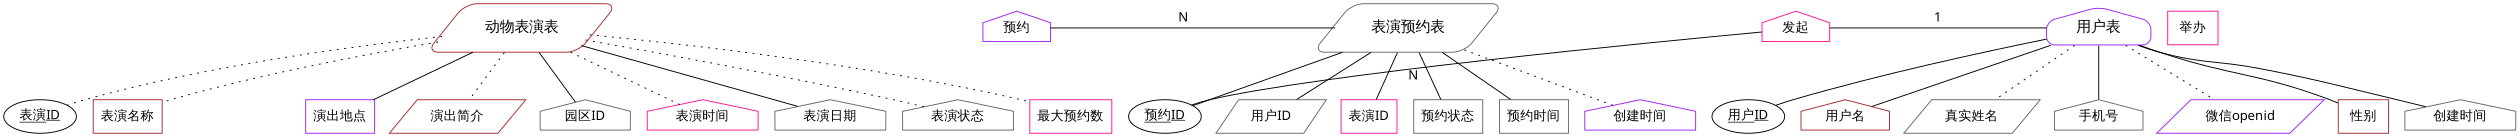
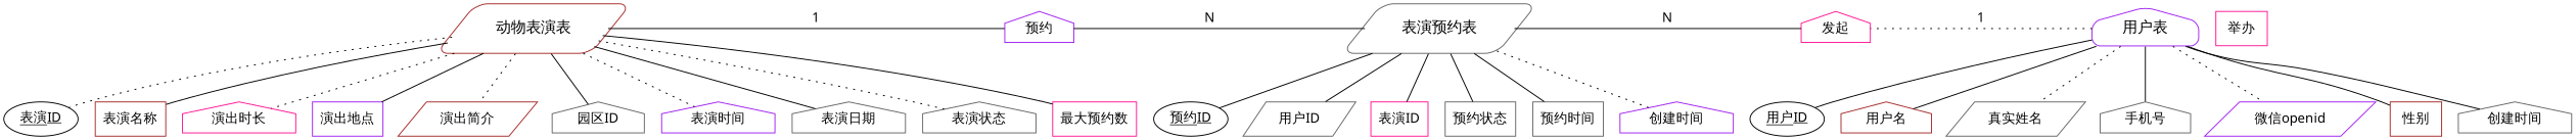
  digraph {
    splines=spline
    node [color=gray40 fillcolor=white fontname="Microsoft YaHei" fontsize=14 shape=house style=filled]
    edge [color=black dir=none fontname="Microsoft YaHei" fontsize=14 style=solid]
    n1 [color=brown fontsize=16 label="动物表演表" shape=parallelogram style="rounded,filled"]
    n2 [label=<<u>表演ID</u>> shape=ellipse color=""]
    n3 [color=brown label="表演名称" shape=box]
+   n4 [color=deeppink label="演出时长"]
    n5 [color=purple label="演出地点" shape=box]
    n6 [color=brown label="演出简介" shape=parallelogram]
    n7 [label="园区ID"]
-   n8 [color=deeppink label="表演时间"]
+   n8 [color=purple label="表演时间"]
    n9 [label="表演日期"]
    n10 [label="表演状态"]
    n11 [color=deeppink label="最大预约数" shape=box]
    n12 [color=purple label="预约"]
    n13 [fontsize=16 label="表演预约表" shape=parallelogram style="rounded,filled"]
    n14 [label=<<u>预约ID</u>> shape=ellipse color=""]
    n15 [label="用户ID" shape=parallelogram]
    n16 [color=deeppink label="表演ID" shape=box]
    n17 [label="预约状态" shape=box]
    n18 [label="预约时间" shape=box]
    n19 [color=purple label="创建时间"]
    n20 [color=purple fontsize=16 label="用户表" style="rounded,filled"]
    n21 [label=<<u>用户ID</u>> shape=ellipse color=""]
    n22 [color=brown label="用户名"]
    n23 [label="真实姓名" shape=parallelogram]
    n24 [label="手机号"]
    n25 [color=purple label="微信openid" shape=parallelogram]
    n26 [color=brown label="性别" shape=box]
    n27 [label="创建时间"]
    n28 [color=deeppink label="发起"]
    n29 [color=deeppink label="举办" shape=box]
    n1 -> n2 [style=dotted]
-   n1 -> n3 [style=dotted]
+   n1 -> n3
+   n1 -> n4 [style=dotted]
    n1 -> n5
    n1 -> n6 [style=dotted]
    n1 -> n7
    n1 -> n8 [style=dotted]
    n1 -> n9
    n1 -> n10 [style=dotted]
-   n1 -> n11 [style=dotted]
+   n1 -> n11
+   n1 -> n12 [constraint=false label=1]
    n12 -> n13 [constraint=false label=N]
    n13 -> n14
    n13 -> n15
    n13 -> n16
    n13 -> n17
    n13 -> n18
    n13 -> n19 [style=dotted]
    n20 -> n21
    n20 -> n22
    n20 -> n23 [style=dotted]
    n20 -> n24
    n20 -> n25 [style=dotted]
    n20 -> n26
    n20 -> n27
-   n20 -> n28 [constraint=false label=1]
-   n28 -> n14 [constraint=false label=N]
+   n20 -> n28 [constraint=false label=1 style=dotted]
+   n28 -> n13 [constraint=false label=N]
  }
